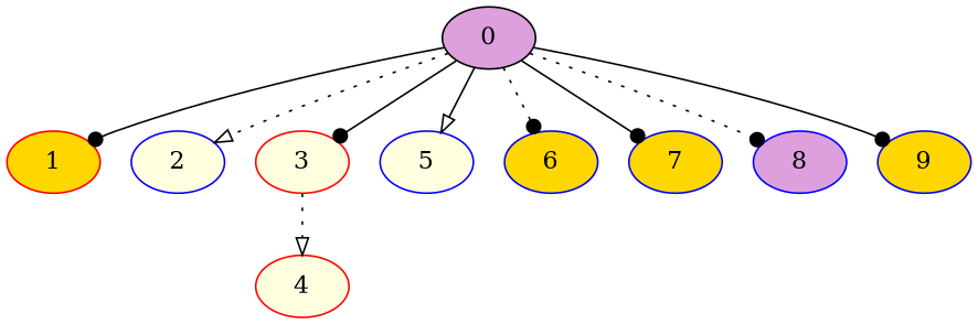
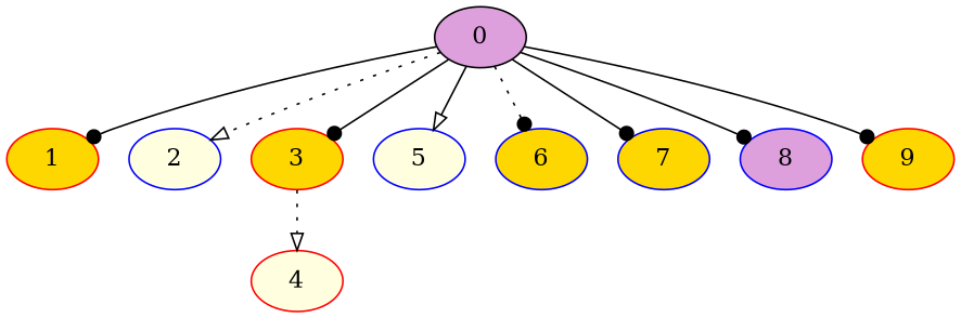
  digraph {
    node [Processor=0 Weight=48 color=blue fillcolor=gold style=filled]
    edge [Weight=8 arrowhead=dot style=solid]
    0 [Start=0 Weight=96 color=black fillcolor=plum]
    1 [Start=96 Weight=19 color=red]
    2 [Start=115 Weight=19 fillcolor=lightyellow]
-   3 [Start=134 Weight=67 color=red fillcolor=lightyellow]
+   3 [Start=134 Weight=67 color=red]
    5 [Processor=1 Start=171 Weight=29 fillcolor=lightyellow]
    6 [Processor=2 Start=98 Weight=58]
    7 [Processor=2 Start=156]
    8 [Processor=3 Start=99 fillcolor=plum]
-   9 [Processor=3 Start=147]
+   9 [Processor=3 Start=147 color=red]
    4 [Processor=1 Start=104 Weight=67 color=red fillcolor=lightyellow]
    0 -> 1
    0 -> 2 [Weight=9 arrowhead=onormal style=dotted]
    0 -> 3 [Weight=4]
    0 -> 5 [Weight=6 arrowhead=onormal]
    0 -> 6 [Weight=2 style=dotted]
    0 -> 7 [Weight=3]
-   0 -> 8 [Weight=3 style=dotted]
+   0 -> 8 [Weight=3]
    0 -> 9 [Weight=7]
    3 -> 4 [arrowhead=onormal style=dotted]
  }
